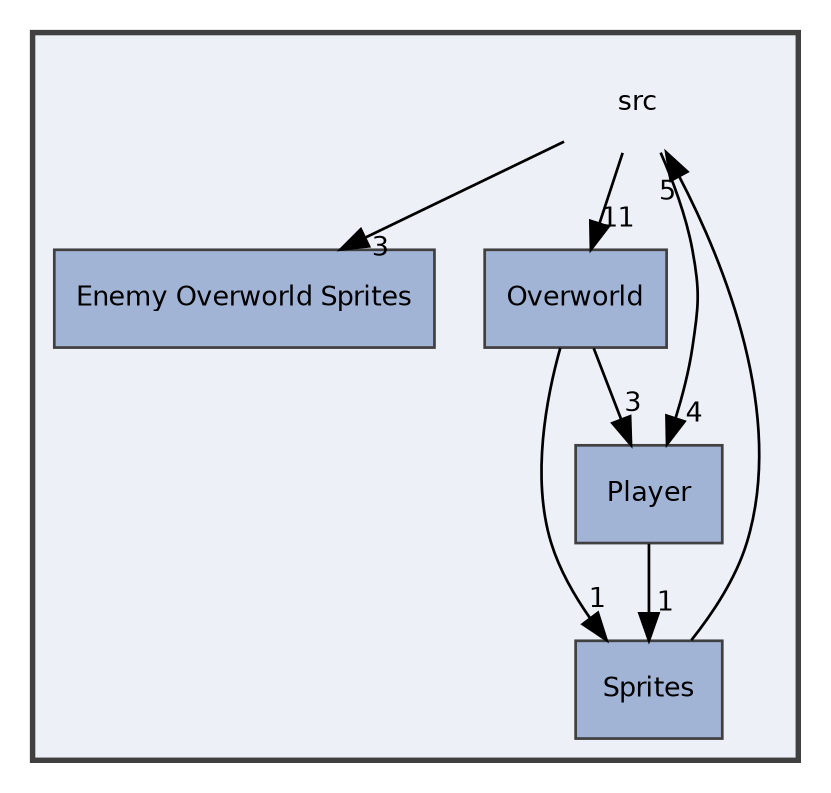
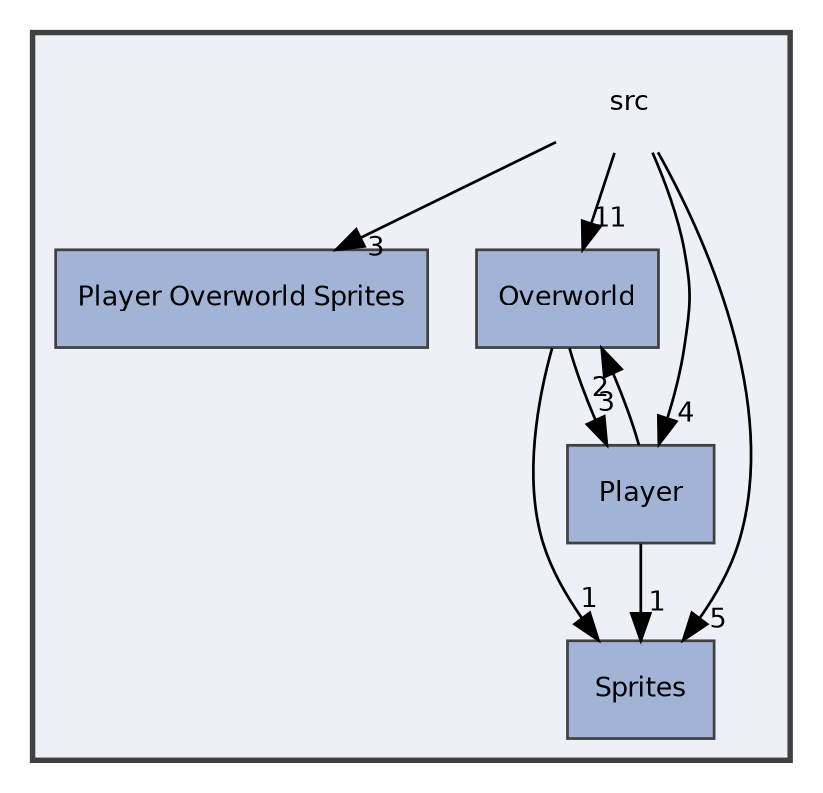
  digraph {
    compound=true
    node [fontname=Helvetica fontsize=10 shape=box color=grey25 fillcolor="#a2b4d6" style="filled,"]
    edge [fontname=Helvetica fontsize=10 headlabel=3 labeldistance=1.5 labelfontname=Helvetica labelfontsize=10]
    n1 [label=src shape=plaintext color="" fillcolor="" style=""]
-   n2 [label="Enemy Overworld Sprites"]
+   n2 [label="Player Overworld Sprites"]
    n3 [label=Overworld]
    n4 [label=Player]
    n5 [label=Sprites]
    subgraph cluster_1 {
      bgcolor="#edf0f7"
      fontname=Helvetica
      fontsize=10
      pencolor=grey25
      style="filled,bold,"
      n1
      n2
      n3
      n4
      n5
    }
    n1 -> n2
    n1 -> n3 [headlabel=11]
    n1 -> n4 [headlabel=4]
-   n5 -> n1 [headlabel=5]
+   n1 -> n5 [headlabel=5]
    n3 -> n4
    n3 -> n5 [headlabel=1]
+   n4 -> n3 [headlabel=2]
    n4 -> n5 [headlabel=1]
  }
